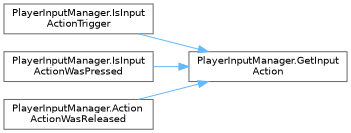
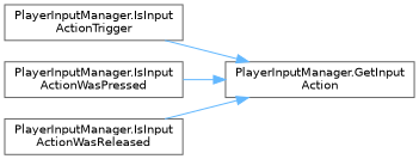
  digraph {
    rankdir=RL
    node [color=grey40 fillcolor=white fontname=Helvetica fontsize=10 shape=box style=filled]
    edge [color=steelblue1 dir=back fontname=Helvetica fontsize=10 labelfontname=Helvetica labelfontsize=10 style=solid]
    n1 [height=0.2 label="PlayerInputManager.GetInput\lAction" width=0.4]
    n2 [height=0.2 label="PlayerInputManager.IsInput\lActionTrigger" width=0.4]
    n3 [height=0.2 label="PlayerInputManager.IsInput\lActionWasPressed" width=0.4]
-   n4 [height=0.2 label="PlayerInputManager.Action\lActionWasReleased" width=0.4]
+   n4 [height=0.2 label="PlayerInputManager.IsInput\lActionWasReleased" width=0.4]
    n1 -> n2
    n1 -> n3
    n1 -> n4
  }
